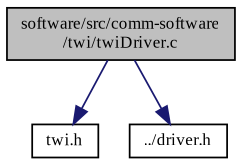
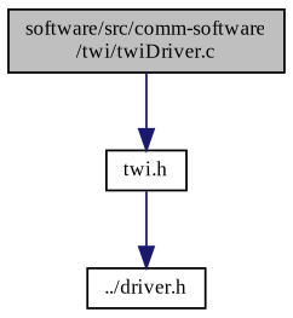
  digraph {
    fontname="Liberation Serif"
    node [color=black fillcolor=white fontname="Liberation Serif" fontsize=10 shape=record style=filled]
    edge [color=midnightblue fontname="Liberation Serif" fontsize=10 labelfontname=Helvetica labelfontsize=10 style=solid]
    n1 [fillcolor=grey75 fontcolor=black height=0.2 label="software/src/comm-software\l/twi/twiDriver.c" width=0.4]
    n2 [height=0.2 label="twi.h" width=0.4]
    n3 [height=0.2 label="../driver.h" width=0.4]
    n1 -> n2
-   n1 -> n3
+   n2 -> n3
  }
